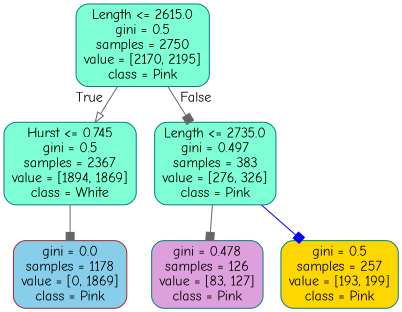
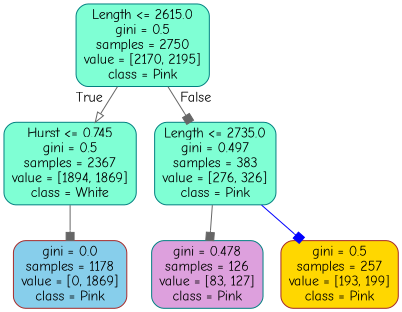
  digraph {
    fontname="Comic Neue"
    node [color=teal fillcolor=aquamarine fontname="Comic Neue" shape=box style="filled, rounded"]
    edge [arrowhead=box color=gray40 fontname="Comic Neue"]
    n1 [label="Length <= 2615.0\ngini = 0.5\nsamples = 2750\nvalue = [2170, 2195]\nclass = Pink"]
    n2 [label="Hurst <= 0.745\ngini = 0.5\nsamples = 2367\nvalue = [1894, 1869]\nclass = White"]
    n3 [label="Length <= 2735.0\ngini = 0.497\nsamples = 383\nvalue = [276, 326]\nclass = Pink"]
    n4 [color=brown fillcolor=skyblue label="gini = 0.0\nsamples = 1178\nvalue = [0, 1869]\nclass = Pink"]
    n5 [fillcolor=plum label="gini = 0.478\nsamples = 126\nvalue = [83, 127]\nclass = Pink"]
-   n6 [fillcolor=gold label="gini = 0.5\nsamples = 257\nvalue = [193, 199]\nclass = Pink"]
+   n6 [color=brown fillcolor=gold label="gini = 0.5\nsamples = 257\nvalue = [193, 199]\nclass = Pink"]
    n1 -> n2 [arrowhead=onormal headlabel=True labelangle=45 labeldistance=2.5]
    n1 -> n3 [headlabel=False labelangle=-45 labeldistance=2.5]
    n2 -> n4
    n3 -> n5
    n3 -> n6 [color=blue]
  }
